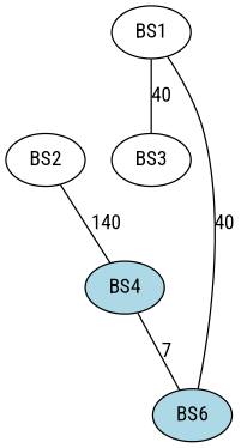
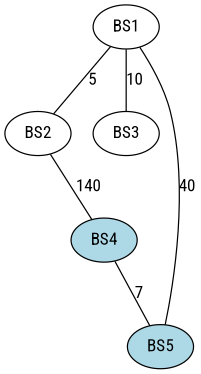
  graph {
    fontname="Roboto Condensed"
    node [fillcolor=white fontname="Roboto Condensed" style=filled]
    edge [fontname="Roboto Condensed"]
    n1 [label=BS1]
    n2 [label=BS2]
    n3 [label=BS3]
-   n4 [fillcolor=lightblue label=BS6]
+   n4 [fillcolor=lightblue label=BS5]
    n5 [fillcolor=lightblue label=BS4]
-   n1 -- n3 [label=40]
+   n1 -- n2 [label=5]
+   n1 -- n3 [label=10]
    n1 -- n4 [label=40]
    n2 -- n5 [label=140]
    n5 -- n4 [label=7]
  }
